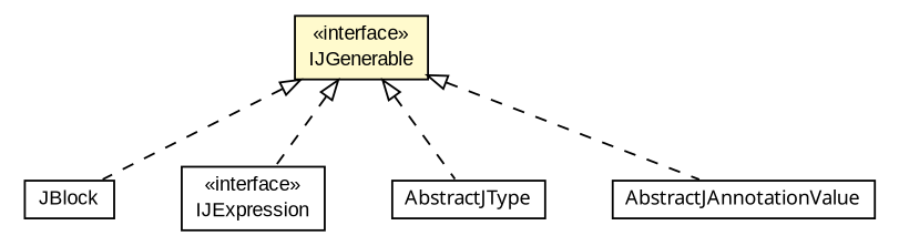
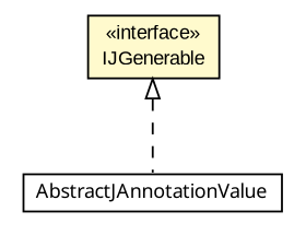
  digraph {
    nodesep=0.25
    ranksep=0.5
    node [fontcolor=black fontname=arial fontsize=10.0 shape=plaintext]
    edge [arrowtail=empty dir=back fontname=arial fontsize=10 headport=p labelfontname=arial labelfontsize=10 style=dashed tailport=p]
-   n1 [label=<<table title="com.helger.jcodemodel.JBlock" border="0" cellborder="1" cellspacing="0" cellpadding="2" port="p" href="./JBlock.html"> 		<tr><td><table border="0" cellspacing="0" cellpadding="1"> <tr><td align="center" balign="center"> JBlock </td></tr> 		</table></td></tr> 		</table>>]
    n2 [label=<<table title="com.helger.jcodemodel.IJGenerable" border="0" cellborder="1" cellspacing="0" cellpadding="2" port="p" bgcolor="lemonChiffon" href="./IJGenerable.html"> 		<tr><td><table border="0" cellspacing="0" cellpadding="1"> <tr><td align="center" balign="center"> &#171;interface&#187; </td></tr> <tr><td align="center" balign="center"> IJGenerable </td></tr> 		</table></td></tr> 		</table>>]
-   n3 [label=<<table title="com.helger.jcodemodel.IJExpression" border="0" cellborder="1" cellspacing="0" cellpadding="2" port="p" href="./IJExpression.html"> 		<tr><td><table border="0" cellspacing="0" cellpadding="1"> <tr><td align="center" balign="center"> &#171;interface&#187; </td></tr> <tr><td align="center" balign="center"> IJExpression </td></tr> 		</table></td></tr> 		</table>>]
-   n4 [label=<<table title="com.helger.jcodemodel.AbstractJType" border="0" cellborder="1" cellspacing="0" cellpadding="2" port="p" href="./AbstractJType.html"> 		<tr><td><table border="0" cellspacing="0" cellpadding="1"> <tr><td align="center" balign="center"><font face="ariali"> AbstractJType </font></td></tr> 		</table></td></tr> 		</table>>]
    n5 [label=<<table title="com.helger.jcodemodel.AbstractJAnnotationValue" border="0" cellborder="1" cellspacing="0" cellpadding="2" port="p" href="./AbstractJAnnotationValue.html"> 		<tr><td><table border="0" cellspacing="0" cellpadding="1"> <tr><td align="center" balign="center"><font face="ariali"> AbstractJAnnotationValue </font></td></tr> 		</table></td></tr> 		</table>>]
-   n2 -> n1
-   n2 -> n3
-   n2 -> n4
    n2 -> n5
  }
